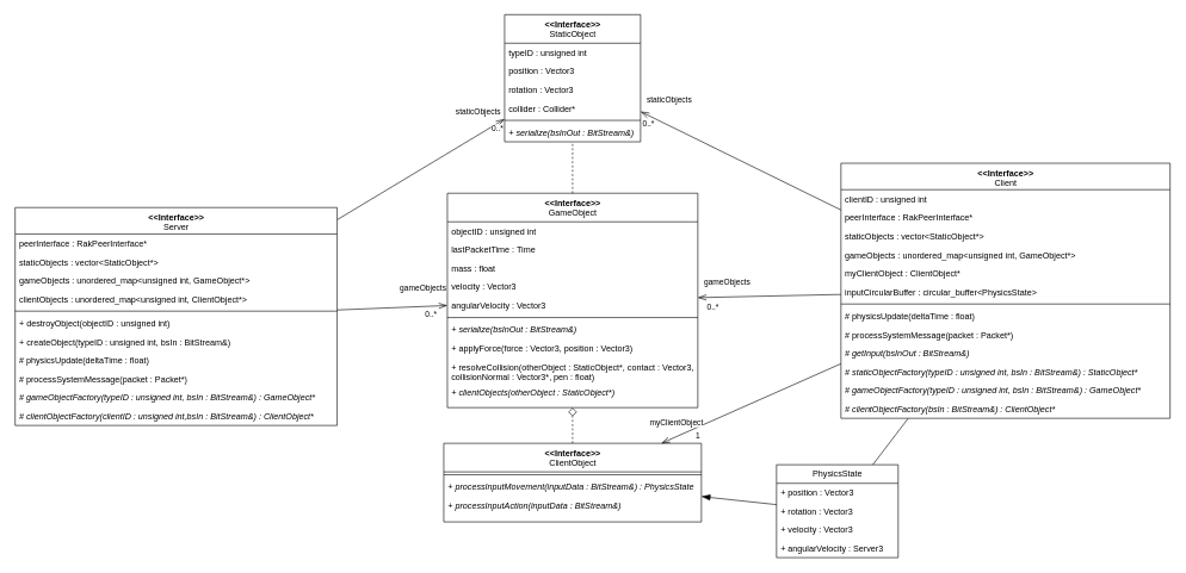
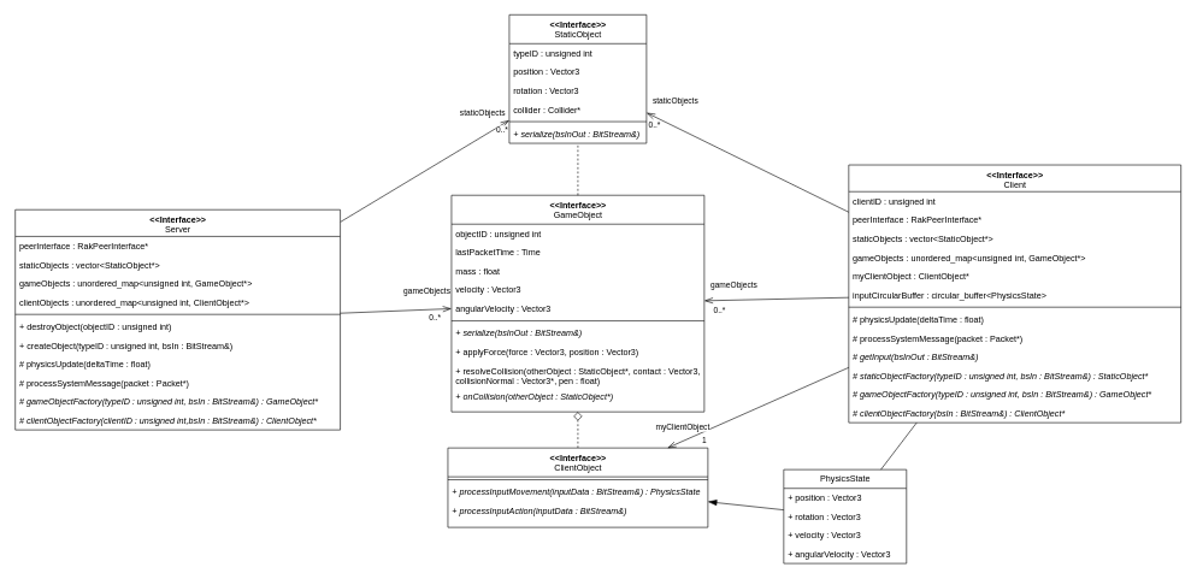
  <mxCell id="0" />
  <mxCell id="1" parent="0" />
  <mxCell id="2" value="&lt;b&gt;&amp;lt;&amp;lt;Interface&amp;gt;&amp;gt;&lt;br&gt;&lt;/b&gt;StaticObject" style="swimlane;fontStyle=0;align=center;verticalAlign=top;childLayout=stackLayout;horizontal=1;startSize=40;horizontalStack=0;resizeParent=1;resizeLast=0;collapsible=1;marginBottom=0;rounded=0;shadow=0;strokeWidth=1;html=1;" parent="1" vertex="1"><mxGeometry x="704" width="190" height="178" as="geometry" y="20"><mxRectangle x="230" y="140" width="160" height="26" as="alternateBounds" /></mxGeometry></mxCell>
  <mxCell id="3" value="typeID : unsigned int" style="text;align=left;verticalAlign=top;spacingLeft=4;spacingRight=4;overflow=hidden;rotatable=0;points=[[0,0.5],[1,0.5]];portConstraint=eastwest;" parent="2" vertex="1"><mxGeometry y="40" width="190" height="26" as="geometry" /></mxCell>
  <mxCell id="4" value="position : Vector3" style="text;align=left;verticalAlign=top;spacingLeft=4;spacingRight=4;overflow=hidden;rotatable=0;points=[[0,0.5],[1,0.5]];portConstraint=eastwest;rounded=0;shadow=0;html=0;" parent="2" vertex="1"><mxGeometry y="66" width="190" height="26" as="geometry" /></mxCell>
  <mxCell id="5" value="rotation : Vector3" style="text;align=left;verticalAlign=top;spacingLeft=4;spacingRight=4;overflow=hidden;rotatable=0;points=[[0,0.5],[1,0.5]];portConstraint=eastwest;rounded=0;shadow=0;html=0;" parent="2" vertex="1"><mxGeometry y="92" width="190" height="26" as="geometry" /></mxCell>
  <mxCell id="6" value="collider : Collider*" style="text;align=left;verticalAlign=top;spacingLeft=4;spacingRight=4;overflow=hidden;rotatable=0;points=[[0,0.5],[1,0.5]];portConstraint=eastwest;rounded=0;shadow=0;html=0;" vertex="1" parent="2"><mxGeometry y="118" width="190" height="26" as="geometry" /></mxCell>
  <mxCell id="7" value="" style="line;html=1;strokeWidth=1;align=left;verticalAlign=middle;spacingTop=-1;spacingLeft=3;spacingRight=3;rotatable=0;labelPosition=right;points=[];portConstraint=eastwest;" parent="2" vertex="1"><mxGeometry y="144" width="190" height="8" as="geometry" /></mxCell>
  <mxCell id="8" value="+ serialize(bsInOut : BitStream&amp;)" style="text;align=left;verticalAlign=top;spacingLeft=4;spacingRight=4;overflow=hidden;rotatable=0;points=[[0,0.5],[1,0.5]];portConstraint=eastwest;fontStyle=2" parent="2" vertex="1"><mxGeometry y="152" width="190" height="26" as="geometry" /></mxCell>
  <mxCell id="9" value="&lt;b&gt;&amp;lt;&amp;lt;Interface&amp;gt;&amp;gt;&lt;br&gt;&lt;/b&gt;GameObject" style="swimlane;fontStyle=0;align=center;verticalAlign=top;childLayout=stackLayout;horizontal=1;startSize=40;horizontalStack=0;resizeParent=1;resizeLast=0;collapsible=1;marginBottom=0;rounded=0;shadow=0;strokeWidth=1;html=1;" parent="1" vertex="1"><mxGeometry x="624" y="270" width="350" height="300" as="geometry"><mxRectangle x="130" y="380" width="160" height="26" as="alternateBounds" /></mxGeometry></mxCell>
  <mxCell id="10" value="objectID : unsigned int" style="text;align=left;verticalAlign=top;spacingLeft=4;spacingRight=4;overflow=hidden;rotatable=0;points=[[0,0.5],[1,0.5]];portConstraint=eastwest;rounded=0;shadow=0;html=0;" vertex="1" parent="9"><mxGeometry y="40" width="350" height="26" as="geometry" /></mxCell>
  <mxCell id="11" value="lastPacketTime : Time" style="text;align=left;verticalAlign=top;spacingLeft=4;spacingRight=4;overflow=hidden;rotatable=0;points=[[0,0.5],[1,0.5]];portConstraint=eastwest;rounded=0;shadow=0;html=0;" vertex="1" parent="9"><mxGeometry y="66" width="350" height="26" as="geometry" /></mxCell>
  <mxCell id="12" value="mass : float" style="text;align=left;verticalAlign=top;spacingLeft=4;spacingRight=4;overflow=hidden;rotatable=0;points=[[0,0.5],[1,0.5]];portConstraint=eastwest;" vertex="1" parent="9"><mxGeometry y="92" width="350" height="26" as="geometry" /></mxCell>
  <mxCell id="13" value="velocity : Vector3" style="text;align=left;verticalAlign=top;spacingLeft=4;spacingRight=4;overflow=hidden;rotatable=0;points=[[0,0.5],[1,0.5]];portConstraint=eastwest;" parent="9" vertex="1"><mxGeometry y="118" width="350" height="26" as="geometry" /></mxCell>
  <mxCell id="14" value="angularVelocity : Vector3" style="text;align=left;verticalAlign=top;spacingLeft=4;spacingRight=4;overflow=hidden;rotatable=0;points=[[0,0.5],[1,0.5]];portConstraint=eastwest;rounded=0;shadow=0;html=0;" parent="9" vertex="1"><mxGeometry y="144" width="350" height="26" as="geometry" /></mxCell>
  <mxCell id="15" value="" style="line;html=1;strokeWidth=1;align=left;verticalAlign=middle;spacingTop=-1;spacingLeft=3;spacingRight=3;rotatable=0;labelPosition=right;points=[];portConstraint=eastwest;" parent="9" vertex="1"><mxGeometry y="170" width="350" height="8" as="geometry" /></mxCell>
  <mxCell id="16" value="+ serialize(bsInOut : BitStream&amp;)" style="text;align=left;verticalAlign=top;spacingLeft=4;spacingRight=4;overflow=hidden;rotatable=0;points=[[0,0.5],[1,0.5]];portConstraint=eastwest;fontStyle=2" parent="9" vertex="1"><mxGeometry y="178" width="350" height="26" as="geometry" /></mxCell>
  <mxCell id="17" value="+ applyForce(force : Vector3, position : Vector3)" style="text;align=left;verticalAlign=top;spacingLeft=4;spacingRight=4;overflow=hidden;rotatable=0;points=[[0,0.5],[1,0.5]];portConstraint=eastwest;" parent="9" vertex="1"><mxGeometry y="204" width="350" height="26" as="geometry" /></mxCell>
  <mxCell id="18" value="+ resolveCollision(otherObject : StaticObject*, contact : Vector3, &#10;collisionNormal : Vector3*, pen : float)" style="text;align=left;verticalAlign=top;spacingLeft=4;spacingRight=4;overflow=hidden;rotatable=0;points=[[0,0.5],[1,0.5]];portConstraint=eastwest;" vertex="1" parent="9"><mxGeometry y="230" width="350" height="36" as="geometry" /></mxCell>
- <mxCell id="19" value="+ clientObjects(otherObject : StaticObject*)" style="text;align=left;verticalAlign=top;spacingLeft=4;spacingRight=4;overflow=hidden;rotatable=0;points=[[0,0.5],[1,0.5]];portConstraint=eastwest;fontStyle=2" vertex="1" parent="9"><mxGeometry y="266" width="350" height="26" as="geometry" /></mxCell>
+ <mxCell id="19" value="+ onCollision(otherObject : StaticObject*)" style="text;align=left;verticalAlign=top;spacingLeft=4;spacingRight=4;overflow=hidden;rotatable=0;points=[[0,0.5],[1,0.5]];portConstraint=eastwest;fontStyle=2" vertex="1" parent="9"><mxGeometry y="266" width="350" height="26" as="geometry" /></mxCell>
  <mxCell id="20" value="" style="endArrow=none;endSize=10;endFill=0;shadow=0;strokeWidth=1;rounded=0;edgeStyle=elbowEdgeStyle;elbow=vertical;dashed=1;" parent="1" source="9" target="2" edge="1"><mxGeometry width="160" relative="1" as="geometry"><mxPoint x="840" y="203" as="sourcePoint" /><mxPoint x="840" y="203" as="targetPoint" /></mxGeometry></mxCell>
  <mxCell id="21" style="edgeStyle=orthogonalEdgeStyle;rounded=0;orthogonalLoop=1;jettySize=auto;html=1;endArrow=diamond;endFill=0;endSize=10;dashed=1;" edge="1" parent="1" source="22" target="9"><mxGeometry relative="1" as="geometry" /></mxCell>
  <mxCell id="22" value="&amp;lt;&amp;lt;Interface&amp;gt;&amp;gt;&lt;br&gt;&lt;span style=&quot;font-weight: normal&quot;&gt;ClientObject&lt;/span&gt;" style="swimlane;fontStyle=1;align=center;verticalAlign=top;childLayout=stackLayout;horizontal=1;startSize=40;horizontalStack=0;resizeParent=1;resizeLast=0;collapsible=1;marginBottom=0;rounded=0;shadow=0;strokeWidth=1;html=1;" vertex="1" parent="1"><mxGeometry x="619" y="620" width="360" height="110" as="geometry"><mxRectangle x="130" y="380" width="160" height="26" as="alternateBounds" /></mxGeometry></mxCell>
  <mxCell id="23" value="" style="line;html=1;strokeWidth=1;align=left;verticalAlign=middle;spacingTop=-1;spacingLeft=3;spacingRight=3;rotatable=0;labelPosition=right;points=[];portConstraint=eastwest;" vertex="1" parent="22"><mxGeometry y="40" width="360" height="8" as="geometry" /></mxCell>
  <mxCell id="24" value="+ processInputMovement(inputData : BitStream&amp;) : PhysicsState" style="text;align=left;verticalAlign=top;spacingLeft=4;spacingRight=4;overflow=hidden;rotatable=0;points=[[0,0.5],[1,0.5]];portConstraint=eastwest;fontStyle=2" vertex="1" parent="22"><mxGeometry y="48" width="360" height="26" as="geometry" /></mxCell>
  <mxCell id="25" value="+ processInputAction(inputData : BitStream&amp;)" style="text;align=left;verticalAlign=top;spacingLeft=4;spacingRight=4;overflow=hidden;rotatable=0;points=[[0,0.5],[1,0.5]];portConstraint=eastwest;fontStyle=2" vertex="1" parent="22"><mxGeometry y="74" width="360" height="26" as="geometry" /></mxCell>
  <mxCell id="26" style="rounded=0;orthogonalLoop=1;jettySize=auto;html=1;endArrow=blockThin;endFill=1;endSize=10;" edge="1" parent="1" source="28" target="22"><mxGeometry relative="1" as="geometry" /></mxCell>
  <mxCell id="27" style="edgeStyle=none;rounded=0;orthogonalLoop=1;jettySize=auto;html=1;endArrow=none;endFill=1;endSize=10;strokeColor=#000000;" edge="1" parent="1" source="28" target="42"><mxGeometry relative="1" as="geometry" /></mxCell>
  <mxCell id="28" value="PhysicsState" style="swimlane;fontStyle=0;childLayout=stackLayout;horizontal=1;startSize=26;fillColor=none;horizontalStack=0;resizeParent=1;resizeParentMax=0;resizeLast=0;collapsible=1;marginBottom=0;html=1;" vertex="1" parent="1"><mxGeometry x="1084" y="650" width="170" height="130" as="geometry" /></mxCell>
  <mxCell id="29" value="+ position : Vector3" style="text;strokeColor=none;fillColor=none;align=left;verticalAlign=top;spacingLeft=4;spacingRight=4;overflow=hidden;rotatable=0;points=[[0,0.5],[1,0.5]];portConstraint=eastwest;" vertex="1" parent="28"><mxGeometry y="26" width="170" height="26" as="geometry" /></mxCell>
  <mxCell id="30" value="+ rotation : Vector3" style="text;strokeColor=none;fillColor=none;align=left;verticalAlign=top;spacingLeft=4;spacingRight=4;overflow=hidden;rotatable=0;points=[[0,0.5],[1,0.5]];portConstraint=eastwest;" vertex="1" parent="28"><mxGeometry y="52" width="170" height="26" as="geometry" /></mxCell>
  <mxCell id="31" value="+ velocity : Vector3" style="text;strokeColor=none;fillColor=none;align=left;verticalAlign=top;spacingLeft=4;spacingRight=4;overflow=hidden;rotatable=0;points=[[0,0.5],[1,0.5]];portConstraint=eastwest;" vertex="1" parent="28"><mxGeometry y="78" width="170" height="26" as="geometry" /></mxCell>
- <mxCell id="32" value="+ angularVelocity : Server3" style="text;strokeColor=none;fillColor=none;align=left;verticalAlign=top;spacingLeft=4;spacingRight=4;overflow=hidden;rotatable=0;points=[[0,0.5],[1,0.5]];portConstraint=eastwest;" vertex="1" parent="28"><mxGeometry y="104" width="170" height="26" as="geometry" /></mxCell>
+ <mxCell id="32" value="+ angularVelocity : Vector3" style="text;strokeColor=none;fillColor=none;align=left;verticalAlign=top;spacingLeft=4;spacingRight=4;overflow=hidden;rotatable=0;points=[[0,0.5],[1,0.5]];portConstraint=eastwest;" vertex="1" parent="28"><mxGeometry y="104" width="170" height="26" as="geometry" /></mxCell>
  <mxCell id="33" style="edgeStyle=none;rounded=0;orthogonalLoop=1;jettySize=auto;html=1;endArrow=openThin;endFill=0;endSize=10;strokeColor=#000000;" edge="1" parent="1" source="42" target="2"><mxGeometry relative="1" as="geometry" /></mxCell>
  <mxCell id="34" value="staticObjects" style="edgeLabel;html=1;align=center;verticalAlign=middle;resizable=0;points=[];" vertex="1" connectable="0" parent="33"><mxGeometry x="0.847" y="-3" relative="1" as="geometry"><mxPoint x="17" y="-24" as="offset" /></mxGeometry></mxCell>
  <mxCell id="35" value="0..*" style="edgeLabel;html=1;align=center;verticalAlign=middle;resizable=0;points=[];" vertex="1" connectable="0" parent="33"><mxGeometry x="0.89" relative="1" as="geometry"><mxPoint x="-5" y="9" as="offset" /></mxGeometry></mxCell>
  <mxCell id="36" style="edgeStyle=none;rounded=0;orthogonalLoop=1;jettySize=auto;html=1;endArrow=openThin;endFill=0;endSize=10;strokeColor=#000000;" edge="1" parent="1" source="42" target="9"><mxGeometry relative="1" as="geometry" /></mxCell>
  <mxCell id="37" value="gameObjects" style="edgeLabel;html=1;align=center;verticalAlign=middle;resizable=0;points=[];" vertex="1" connectable="0" parent="36"><mxGeometry x="0.795" y="2" relative="1" as="geometry"><mxPoint x="20" y="-23" as="offset" /></mxGeometry></mxCell>
  <mxCell id="38" value="0..*" style="edgeLabel;html=1;align=center;verticalAlign=middle;resizable=0;points=[];" vertex="1" connectable="0" parent="36"><mxGeometry x="0.86" y="1" relative="1" as="geometry"><mxPoint x="6" y="13" as="offset" /></mxGeometry></mxCell>
  <mxCell id="39" style="edgeStyle=none;rounded=0;orthogonalLoop=1;jettySize=auto;html=1;endArrow=openThin;endFill=0;endSize=10;strokeColor=#000000;" edge="1" parent="1" source="42" target="22"><mxGeometry relative="1" as="geometry" /></mxCell>
  <mxCell id="40" value="myClientObject" style="edgeLabel;html=1;align=center;verticalAlign=middle;resizable=0;points=[];" vertex="1" connectable="0" parent="39"><mxGeometry x="0.301" y="-1" relative="1" as="geometry"><mxPoint x="-66" y="10" as="offset" /></mxGeometry></mxCell>
  <mxCell id="41" value="1" style="edgeLabel;html=1;align=center;verticalAlign=middle;resizable=0;points=[];" vertex="1" connectable="0" parent="39"><mxGeometry x="0.867" y="-1" relative="1" as="geometry"><mxPoint x="34" y="-2" as="offset" /></mxGeometry></mxCell>
  <mxCell id="42" value="&amp;lt;&amp;lt;Interface&amp;gt;&amp;gt;&lt;br&gt;&lt;span style=&quot;font-weight: normal&quot;&gt;Client&lt;/span&gt;" style="swimlane;fontStyle=1;align=center;verticalAlign=top;childLayout=stackLayout;horizontal=1;startSize=37;horizontalStack=0;resizeParent=1;resizeParentMax=0;resizeLast=0;collapsible=1;marginBottom=0;html=1;" vertex="1" parent="1"><mxGeometry x="1174" y="228" width="460" height="357" as="geometry" /></mxCell>
  <mxCell id="43" value="clientID : unsigned int" style="text;strokeColor=none;fillColor=none;align=left;verticalAlign=top;spacingLeft=4;spacingRight=4;overflow=hidden;rotatable=0;points=[[0,0.5],[1,0.5]];portConstraint=eastwest;" vertex="1" parent="42"><mxGeometry y="37" width="460" height="26" as="geometry" /></mxCell>
  <mxCell id="44" value="peerInterface : RakPeerInterface*" style="text;strokeColor=none;fillColor=none;align=left;verticalAlign=top;spacingLeft=4;spacingRight=4;overflow=hidden;rotatable=0;points=[[0,0.5],[1,0.5]];portConstraint=eastwest;" vertex="1" parent="42"><mxGeometry y="63" width="460" height="26" as="geometry" /></mxCell>
  <mxCell id="45" value="staticObjects : vector&lt;StaticObject*&gt;" style="text;strokeColor=none;fillColor=none;align=left;verticalAlign=top;spacingLeft=4;spacingRight=4;overflow=hidden;rotatable=0;points=[[0,0.5],[1,0.5]];portConstraint=eastwest;" vertex="1" parent="42"><mxGeometry y="89" width="460" height="26" as="geometry" /></mxCell>
  <mxCell id="46" value="gameObjects : unordered_map&lt;unsigned int, GameObject*&gt;" style="text;strokeColor=none;fillColor=none;align=left;verticalAlign=top;spacingLeft=4;spacingRight=4;overflow=hidden;rotatable=0;points=[[0,0.5],[1,0.5]];portConstraint=eastwest;" vertex="1" parent="42"><mxGeometry y="115" width="460" height="26" as="geometry" /></mxCell>
  <mxCell id="47" value="myClientObject : ClientObject*" style="text;strokeColor=none;fillColor=none;align=left;verticalAlign=top;spacingLeft=4;spacingRight=4;overflow=hidden;rotatable=0;points=[[0,0.5],[1,0.5]];portConstraint=eastwest;" vertex="1" parent="42"><mxGeometry y="141" width="460" height="26" as="geometry" /></mxCell>
  <mxCell id="48" value="inputCircularBuffer : circular_buffer&lt;PhysicsState&gt;" style="text;strokeColor=none;fillColor=none;align=left;verticalAlign=top;spacingLeft=4;spacingRight=4;overflow=hidden;rotatable=0;points=[[0,0.5],[1,0.5]];portConstraint=eastwest;" vertex="1" parent="42"><mxGeometry y="167" width="460" height="26" as="geometry" /></mxCell>
  <mxCell id="49" value="" style="line;strokeWidth=1;fillColor=none;align=left;verticalAlign=middle;spacingTop=-1;spacingLeft=3;spacingRight=3;rotatable=0;labelPosition=right;points=[];portConstraint=eastwest;" vertex="1" parent="42"><mxGeometry y="193" width="460" height="8" as="geometry" /></mxCell>
  <mxCell id="50" value="# physicsUpdate(deltaTime : float)" style="text;strokeColor=none;fillColor=none;align=left;verticalAlign=top;spacingLeft=4;spacingRight=4;overflow=hidden;rotatable=0;points=[[0,0.5],[1,0.5]];portConstraint=eastwest;" vertex="1" parent="42"><mxGeometry y="201" width="460" height="26" as="geometry" /></mxCell>
  <mxCell id="51" value="# processSystemMessage(packet : Packet*)" style="text;strokeColor=none;fillColor=none;align=left;verticalAlign=top;spacingLeft=4;spacingRight=4;overflow=hidden;rotatable=0;points=[[0,0.5],[1,0.5]];portConstraint=eastwest;" vertex="1" parent="42"><mxGeometry y="227" width="460" height="26" as="geometry" /></mxCell>
  <mxCell id="52" value="# getInput(bsInOut : BitStream&amp;)" style="text;strokeColor=none;fillColor=none;align=left;verticalAlign=top;spacingLeft=4;spacingRight=4;overflow=hidden;rotatable=0;points=[[0,0.5],[1,0.5]];portConstraint=eastwest;fontStyle=2" vertex="1" parent="42"><mxGeometry y="253" width="460" height="26" as="geometry" /></mxCell>
  <mxCell id="53" value="# staticObjectFactory(typeID : unsigned int, bsIn : BitStream&amp;) : StaticObject*" style="text;strokeColor=none;fillColor=none;align=left;verticalAlign=top;spacingLeft=4;spacingRight=4;overflow=hidden;rotatable=0;points=[[0,0.5],[1,0.5]];portConstraint=eastwest;fontStyle=2" vertex="1" parent="42"><mxGeometry y="279" width="460" height="26" as="geometry" /></mxCell>
  <mxCell id="54" value="# gameObjectFactory(typeID : unsigned int, bsIn : BitStream&amp;) : GameObject*" style="text;strokeColor=none;fillColor=none;align=left;verticalAlign=top;spacingLeft=4;spacingRight=4;overflow=hidden;rotatable=0;points=[[0,0.5],[1,0.5]];portConstraint=eastwest;fontStyle=2" vertex="1" parent="42"><mxGeometry y="305" width="460" height="26" as="geometry" /></mxCell>
  <mxCell id="55" value="# clientObjectFactory(bsIn : BitStream&amp;) : ClientObject*" style="text;strokeColor=none;fillColor=none;align=left;verticalAlign=top;spacingLeft=4;spacingRight=4;overflow=hidden;rotatable=0;points=[[0,0.5],[1,0.5]];portConstraint=eastwest;fontStyle=2" vertex="1" parent="42"><mxGeometry y="331" width="460" height="26" as="geometry" /></mxCell>
  <mxCell id="56" style="rounded=0;orthogonalLoop=1;jettySize=auto;html=1;endArrow=openThin;endFill=0;endSize=10;" edge="1" parent="1" source="62" target="2"><mxGeometry relative="1" as="geometry"><mxPoint x="1360" y="173.661" as="sourcePoint" /><mxPoint x="980" y="128.332" as="targetPoint" /></mxGeometry></mxCell>
  <mxCell id="57" value="staticObjects" style="edgeLabel;html=1;align=center;verticalAlign=middle;resizable=0;points=[];" vertex="1" connectable="0" parent="56"><mxGeometry x="0.933" y="1" relative="1" as="geometry"><mxPoint x="-29" y="-15" as="offset" /></mxGeometry></mxCell>
  <mxCell id="58" value="0..*" style="edgeLabel;html=1;align=center;verticalAlign=middle;resizable=0;points=[];" vertex="1" connectable="0" parent="56"><mxGeometry x="0.913" y="1" relative="1" as="geometry"><mxPoint y="8" as="offset" /></mxGeometry></mxCell>
  <mxCell id="59" style="edgeStyle=none;rounded=0;orthogonalLoop=1;jettySize=auto;html=1;endArrow=openThin;endFill=0;endSize=10;strokeColor=#000000;" edge="1" parent="1" source="62" target="9"><mxGeometry relative="1" as="geometry" /></mxCell>
  <mxCell id="60" value="gameObjects" style="edgeLabel;html=1;align=center;verticalAlign=middle;resizable=0;points=[];" vertex="1" connectable="0" parent="59"><mxGeometry x="0.874" y="-1" relative="1" as="geometry"><mxPoint x="-24" y="-26" as="offset" /></mxGeometry></mxCell>
  <mxCell id="61" value="0..*" style="edgeLabel;html=1;align=center;verticalAlign=middle;resizable=0;points=[];" vertex="1" connectable="0" parent="59"><mxGeometry x="0.871" y="4" relative="1" as="geometry"><mxPoint x="-13" y="16" as="offset" /></mxGeometry></mxCell>
  <mxCell id="62" value="&amp;lt;&amp;lt;Interface&amp;gt;&amp;gt;&lt;br&gt;&lt;span style=&quot;font-weight: normal&quot;&gt;Server&lt;/span&gt;" style="swimlane;fontStyle=1;align=center;verticalAlign=top;childLayout=stackLayout;horizontal=1;startSize=37;horizontalStack=0;resizeParent=1;resizeParentMax=0;resizeLast=0;collapsible=1;marginBottom=0;html=1;" vertex="1" parent="1"><mxGeometry x="20" y="290" width="450" height="305" as="geometry" /></mxCell>
  <mxCell id="63" value="peerInterface : RakPeerInterface*" style="text;strokeColor=none;fillColor=none;align=left;verticalAlign=top;spacingLeft=4;spacingRight=4;overflow=hidden;rotatable=0;points=[[0,0.5],[1,0.5]];portConstraint=eastwest;" vertex="1" parent="62"><mxGeometry y="37" width="450" height="26" as="geometry" /></mxCell>
  <mxCell id="64" value="staticObjects : vector&lt;StaticObject*&gt;" style="text;strokeColor=none;fillColor=none;align=left;verticalAlign=top;spacingLeft=4;spacingRight=4;overflow=hidden;rotatable=0;points=[[0,0.5],[1,0.5]];portConstraint=eastwest;" vertex="1" parent="62"><mxGeometry y="63" width="450" height="26" as="geometry" /></mxCell>
  <mxCell id="65" value="gameObjects : unordered_map&lt;unsigned int, GameObject*&gt;" style="text;strokeColor=none;fillColor=none;align=left;verticalAlign=top;spacingLeft=4;spacingRight=4;overflow=hidden;rotatable=0;points=[[0,0.5],[1,0.5]];portConstraint=eastwest;" vertex="1" parent="62"><mxGeometry y="89" width="450" height="26" as="geometry" /></mxCell>
  <mxCell id="66" value="clientObjects : unordered_map&lt;unsigned int, ClientObject*&gt;" style="text;strokeColor=none;fillColor=none;align=left;verticalAlign=top;spacingLeft=4;spacingRight=4;overflow=hidden;rotatable=0;points=[[0,0.5],[1,0.5]];portConstraint=eastwest;" vertex="1" parent="62"><mxGeometry y="115" width="450" height="26" as="geometry" /></mxCell>
  <mxCell id="67" value="" style="line;strokeWidth=1;fillColor=none;align=left;verticalAlign=middle;spacingTop=-1;spacingLeft=3;spacingRight=3;rotatable=0;labelPosition=right;points=[];portConstraint=eastwest;" vertex="1" parent="62"><mxGeometry y="141" width="450" height="8" as="geometry" /></mxCell>
  <mxCell id="68" value="+ destroyObject(objectID : unsigned int)" style="text;strokeColor=none;fillColor=none;align=left;verticalAlign=top;spacingLeft=4;spacingRight=4;overflow=hidden;rotatable=0;points=[[0,0.5],[1,0.5]];portConstraint=eastwest;" vertex="1" parent="62"><mxGeometry y="149" width="450" height="26" as="geometry" /></mxCell>
  <mxCell id="69" value="+ createObject(typeID : unsigned int, bsIn : BitStream&amp;)" style="text;strokeColor=none;fillColor=none;align=left;verticalAlign=top;spacingLeft=4;spacingRight=4;overflow=hidden;rotatable=0;points=[[0,0.5],[1,0.5]];portConstraint=eastwest;" vertex="1" parent="62"><mxGeometry y="175" width="450" height="26" as="geometry" /></mxCell>
  <mxCell id="70" value="# physicsUpdate(deltaTime : float)" style="text;strokeColor=none;fillColor=none;align=left;verticalAlign=top;spacingLeft=4;spacingRight=4;overflow=hidden;rotatable=0;points=[[0,0.5],[1,0.5]];portConstraint=eastwest;" vertex="1" parent="62"><mxGeometry y="201" width="450" height="26" as="geometry" /></mxCell>
  <mxCell id="71" value="# processSystemMessage(packet : Packet*)" style="text;strokeColor=none;fillColor=none;align=left;verticalAlign=top;spacingLeft=4;spacingRight=4;overflow=hidden;rotatable=0;points=[[0,0.5],[1,0.5]];portConstraint=eastwest;" vertex="1" parent="62"><mxGeometry y="227" width="450" height="26" as="geometry" /></mxCell>
  <mxCell id="72" value="# gameObjectFactory(typeID : unsigned int, bsIn : BitStream&amp;) : GameObject*" style="text;strokeColor=none;fillColor=none;align=left;verticalAlign=top;spacingLeft=4;spacingRight=4;overflow=hidden;rotatable=0;points=[[0,0.5],[1,0.5]];portConstraint=eastwest;fontStyle=2" vertex="1" parent="62"><mxGeometry y="253" width="450" height="26" as="geometry" /></mxCell>
  <mxCell id="73" value="# clientObjectFactory(clientID : unsigned int,bsIn : BitStream&amp;) : ClientObject*" style="text;strokeColor=none;fillColor=none;align=left;verticalAlign=top;spacingLeft=4;spacingRight=4;overflow=hidden;rotatable=0;points=[[0,0.5],[1,0.5]];portConstraint=eastwest;fontStyle=2" vertex="1" parent="62"><mxGeometry y="279" width="450" height="26" as="geometry" /></mxCell>
